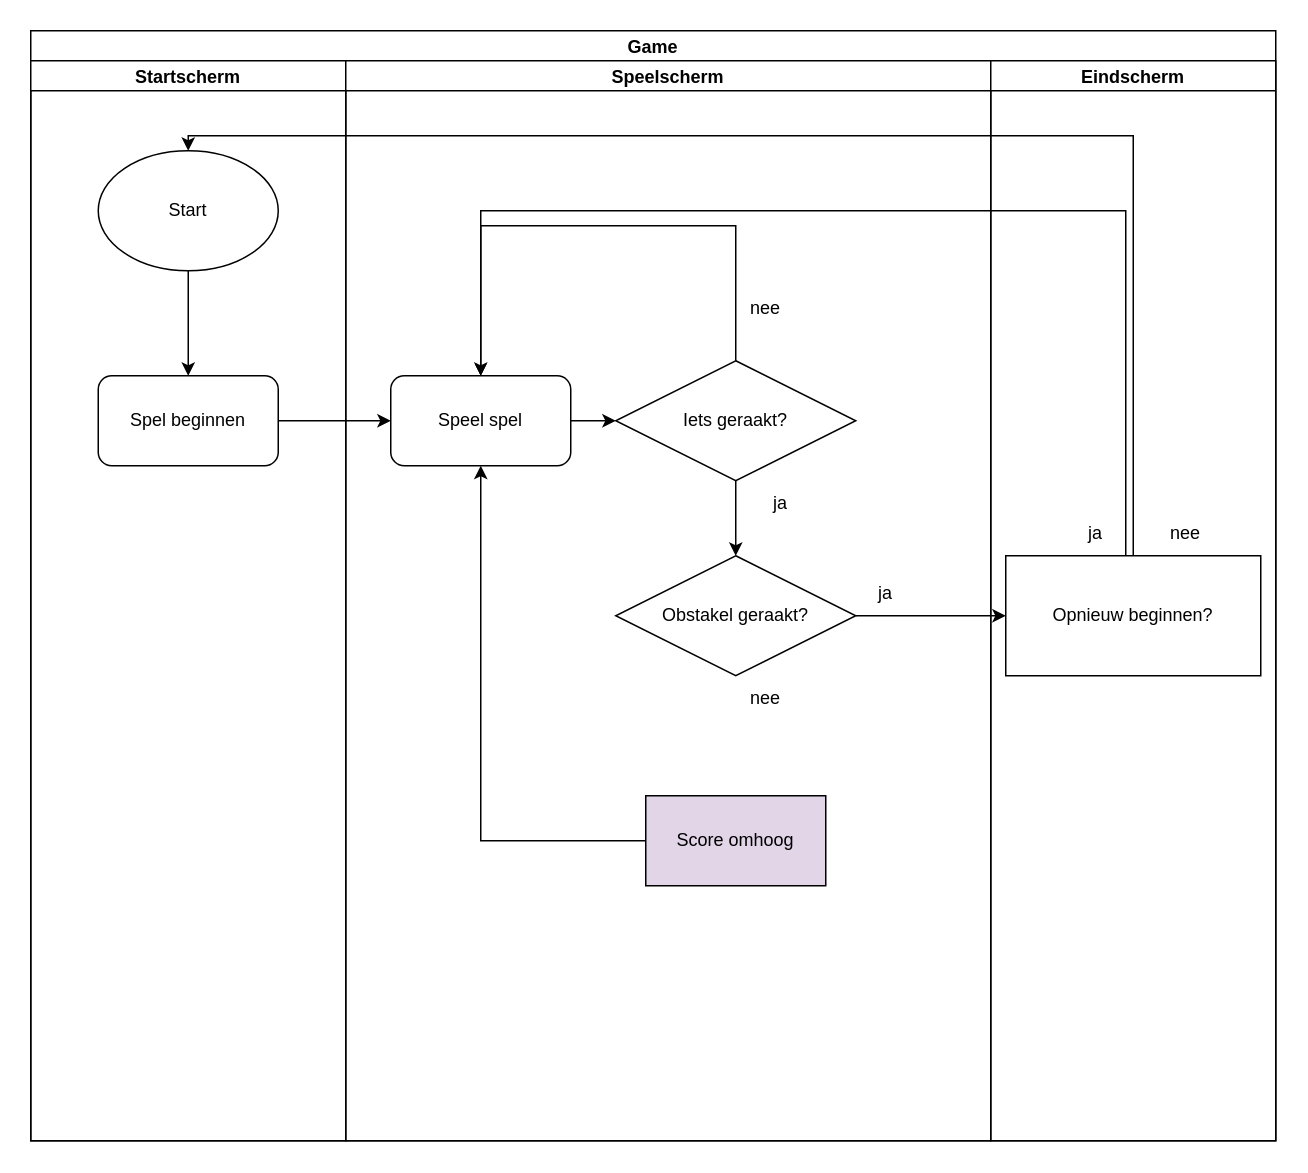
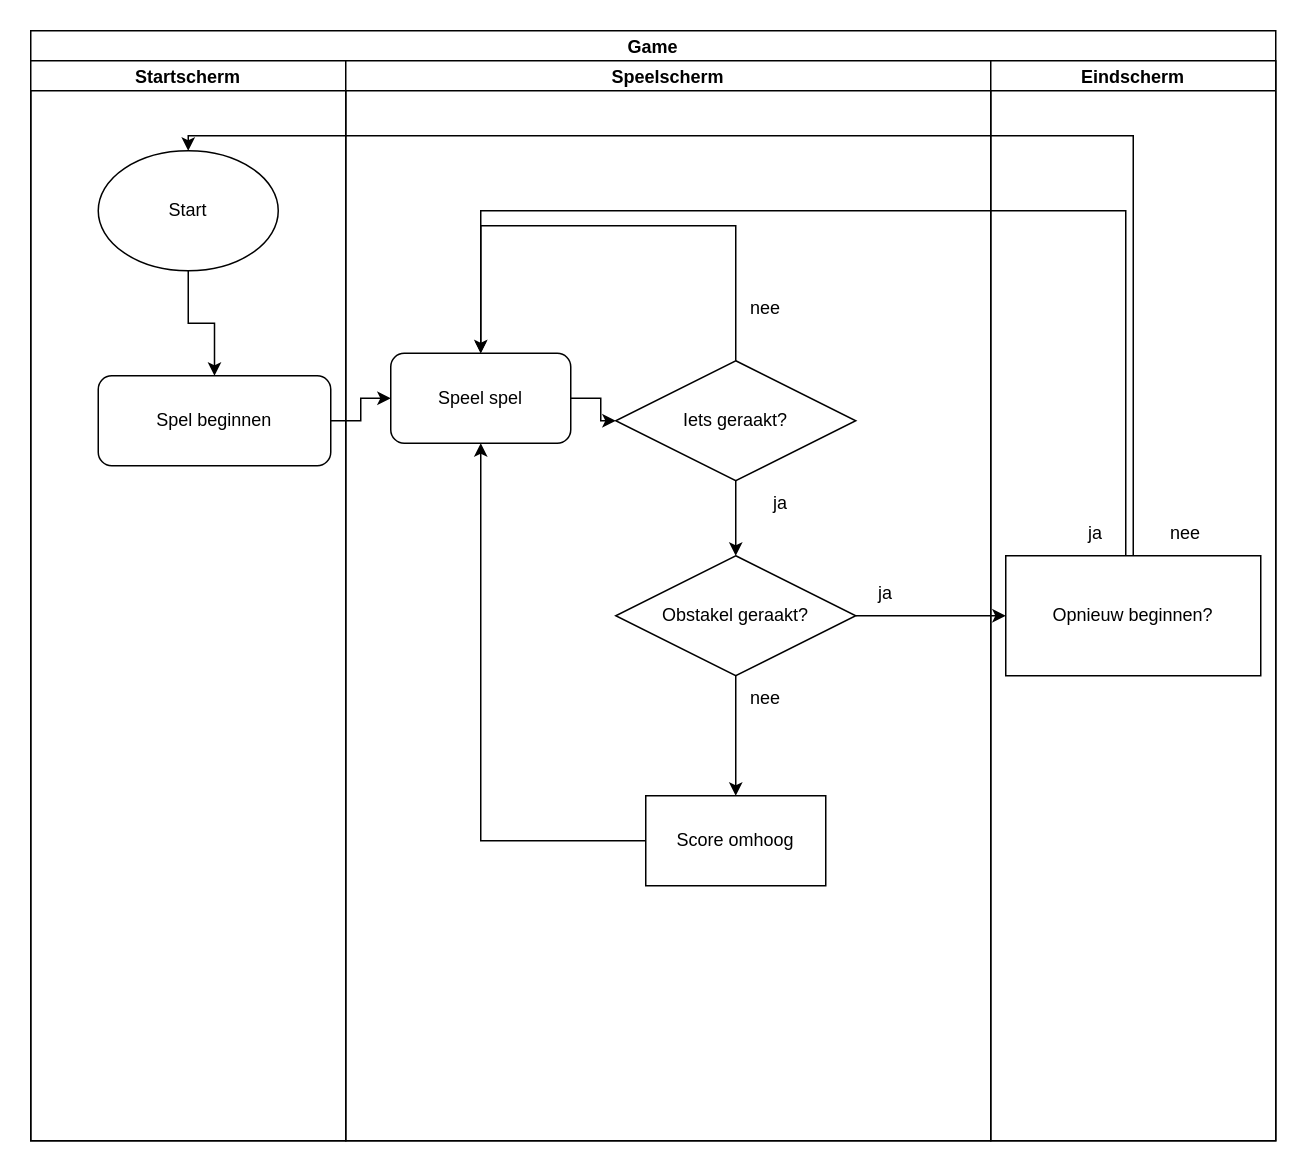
  <mxCell id="0" />
  <mxCell id="1" parent="0" />
  <mxCell id="2" value="Game" style="swimlane;childLayout=stackLayout;resizeParent=1;resizeParentMax=0;startSize=20;" parent="1" vertex="1"><mxGeometry x="20" y="20" width="830" height="740" as="geometry" /></mxCell>
  <mxCell id="3" value="Startscherm" style="swimlane;startSize=20;" parent="2" vertex="1"><mxGeometry y="20" width="210" height="720" as="geometry" /></mxCell>
  <mxCell id="4" style="edgeStyle=orthogonalEdgeStyle;rounded=0;orthogonalLoop=1;jettySize=auto;html=1;" parent="3" source="5" target="6" edge="1"><mxGeometry relative="1" as="geometry" /></mxCell>
  <mxCell id="5" value="Start" style="ellipse;whiteSpace=wrap;html=1;" parent="3" vertex="1"><mxGeometry x="45" y="60" width="120" height="80" as="geometry" /></mxCell>
- <mxCell id="6" value="Spel beginnen" style="rounded=1;whiteSpace=wrap;html=1;" parent="3" vertex="1"><mxGeometry x="45" y="210" width="120" height="60" as="geometry" /></mxCell>
+ <mxCell id="6" value="Spel beginnen" style="rounded=1;whiteSpace=wrap;html=1;" parent="3" vertex="1"><mxGeometry x="45" y="210" width="155" height="60" as="geometry" /></mxCell>
  <mxCell id="7" value="Speelscherm" style="swimlane;startSize=20;" parent="2" vertex="1"><mxGeometry x="210" y="20" width="430" height="720" as="geometry" /></mxCell>
  <mxCell id="8" style="edgeStyle=orthogonalEdgeStyle;rounded=0;orthogonalLoop=1;jettySize=auto;html=1;" parent="7" source="9" target="11" edge="1"><mxGeometry relative="1" as="geometry" /></mxCell>
- <mxCell id="9" value="Speel spel" style="rounded=1;whiteSpace=wrap;html=1;" parent="7" vertex="1"><mxGeometry x="30" y="210" width="120" height="60" as="geometry" /></mxCell>
+ <mxCell id="9" value="Speel spel" style="rounded=1;whiteSpace=wrap;html=1;" parent="7" vertex="1"><mxGeometry x="30" y="195" width="120" height="60" as="geometry" /></mxCell>
  <mxCell id="10" style="edgeStyle=orthogonalEdgeStyle;rounded=0;orthogonalLoop=1;jettySize=auto;html=1;entryX=0.5;entryY=0;entryDx=0;entryDy=0;" parent="7" source="11" target="14" edge="1"><mxGeometry relative="1" as="geometry" /></mxCell>
  <mxCell id="11" value="Iets geraakt?" style="rhombus;whiteSpace=wrap;html=1;" parent="7" vertex="1"><mxGeometry x="180" y="200" width="160" height="80" as="geometry" /></mxCell>
  <mxCell id="12" value="ja" style="text;html=1;strokeColor=none;fillColor=none;align=center;verticalAlign=middle;whiteSpace=wrap;rounded=0;" parent="7" vertex="1"><mxGeometry x="330" y="340" width="60" height="30" as="geometry" /></mxCell>
+ <mxCell id="13" style="edgeStyle=orthogonalEdgeStyle;rounded=0;orthogonalLoop=1;jettySize=auto;html=1;" parent="7" source="14" target="19" edge="1"><mxGeometry relative="1" as="geometry" /></mxCell>
  <mxCell id="14" value="Obstakel geraakt?" style="rhombus;whiteSpace=wrap;html=1;" parent="7" vertex="1"><mxGeometry x="180" y="330" width="160" height="80" as="geometry" /></mxCell>
  <mxCell id="15" value="ja" style="text;html=1;strokeColor=none;fillColor=none;align=center;verticalAlign=middle;whiteSpace=wrap;rounded=0;" parent="7" vertex="1"><mxGeometry x="260" y="280" width="60" height="30" as="geometry" /></mxCell>
  <mxCell id="16" style="edgeStyle=orthogonalEdgeStyle;rounded=0;orthogonalLoop=1;jettySize=auto;html=1;" parent="7" source="11" target="9" edge="1"><mxGeometry relative="1" as="geometry"><mxPoint x="90" y="140" as="targetPoint" /><Array as="points"><mxPoint x="260" y="110" /><mxPoint x="90" y="110" /></Array></mxGeometry></mxCell>
  <mxCell id="17" value="nee" style="text;html=1;strokeColor=none;fillColor=none;align=center;verticalAlign=middle;whiteSpace=wrap;rounded=0;" parent="7" vertex="1"><mxGeometry x="250" y="150" width="60" height="30" as="geometry" /></mxCell>
  <mxCell id="18" style="edgeStyle=orthogonalEdgeStyle;rounded=0;orthogonalLoop=1;jettySize=auto;html=1;" parent="7" source="19" target="9" edge="1"><mxGeometry relative="1" as="geometry" /></mxCell>
- <mxCell id="19" value="Score omhoog" style="rounded=0;whiteSpace=wrap;html=1;fillColor=#e1d5e7;" parent="7" vertex="1"><mxGeometry x="200" y="490" width="120" height="60" as="geometry" /></mxCell>
+ <mxCell id="19" value="Score omhoog" style="rounded=0;whiteSpace=wrap;html=1;" parent="7" vertex="1"><mxGeometry x="200" y="490" width="120" height="60" as="geometry" /></mxCell>
  <mxCell id="20" value="nee" style="text;html=1;strokeColor=none;fillColor=none;align=center;verticalAlign=middle;whiteSpace=wrap;rounded=0;" parent="7" vertex="1"><mxGeometry x="250" y="410" width="60" height="30" as="geometry" /></mxCell>
  <mxCell id="21" value="Eindscherm" style="swimlane;startSize=20;" parent="2" vertex="1"><mxGeometry x="640" y="20" width="190" height="720" as="geometry" /></mxCell>
  <mxCell id="22" value="Opnieuw beginnen?" style="whiteSpace=wrap;html=1;rounded=0;" parent="21" vertex="1"><mxGeometry x="10" y="330" width="170" height="80" as="geometry" /></mxCell>
  <mxCell id="23" value="ja" style="text;html=1;strokeColor=none;fillColor=none;align=center;verticalAlign=middle;whiteSpace=wrap;rounded=0;" parent="21" vertex="1"><mxGeometry x="40" y="300" width="60" height="30" as="geometry" /></mxCell>
  <mxCell id="24" value="nee" style="text;html=1;strokeColor=none;fillColor=none;align=center;verticalAlign=middle;whiteSpace=wrap;rounded=0;" parent="21" vertex="1"><mxGeometry x="100" y="300" width="60" height="30" as="geometry" /></mxCell>
  <mxCell id="25" style="edgeStyle=orthogonalEdgeStyle;rounded=0;orthogonalLoop=1;jettySize=auto;html=1;entryX=0;entryY=0.5;entryDx=0;entryDy=0;" parent="2" source="6" target="9" edge="1"><mxGeometry relative="1" as="geometry" /></mxCell>
  <mxCell id="26" style="edgeStyle=orthogonalEdgeStyle;rounded=0;orthogonalLoop=1;jettySize=auto;html=1;entryX=0;entryY=0.5;entryDx=0;entryDy=0;" parent="2" source="14" target="22" edge="1"><mxGeometry relative="1" as="geometry" /></mxCell>
  <mxCell id="27" style="edgeStyle=orthogonalEdgeStyle;rounded=0;orthogonalLoop=1;jettySize=auto;html=1;entryX=0.5;entryY=0;entryDx=0;entryDy=0;endArrow=open;" parent="2" source="22" target="9" edge="1"><mxGeometry relative="1" as="geometry"><Array as="points"><mxPoint x="730" y="120" /><mxPoint x="300" y="120" /></Array></mxGeometry></mxCell>
  <mxCell id="28" style="edgeStyle=orthogonalEdgeStyle;rounded=0;orthogonalLoop=1;jettySize=auto;html=1;entryX=0.5;entryY=0;entryDx=0;entryDy=0;" parent="2" source="22" target="5" edge="1"><mxGeometry relative="1" as="geometry"><mxPoint x="740" y="70" as="targetPoint" /><Array as="points"><mxPoint x="735" y="70" /><mxPoint x="105" y="70" /></Array></mxGeometry></mxCell>
